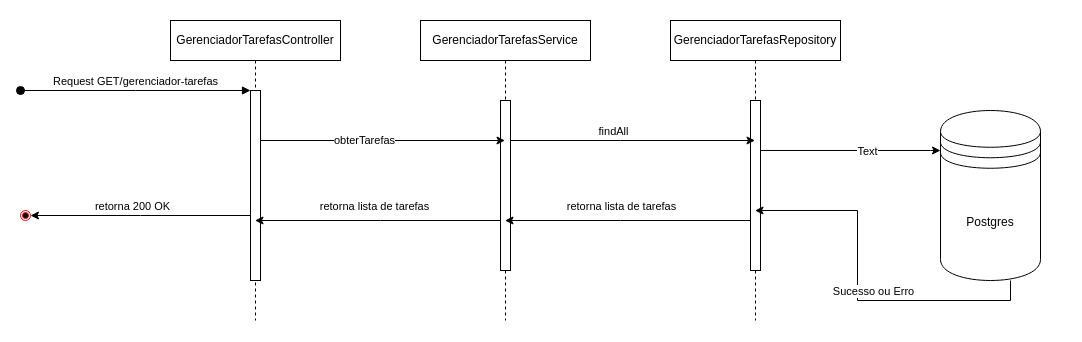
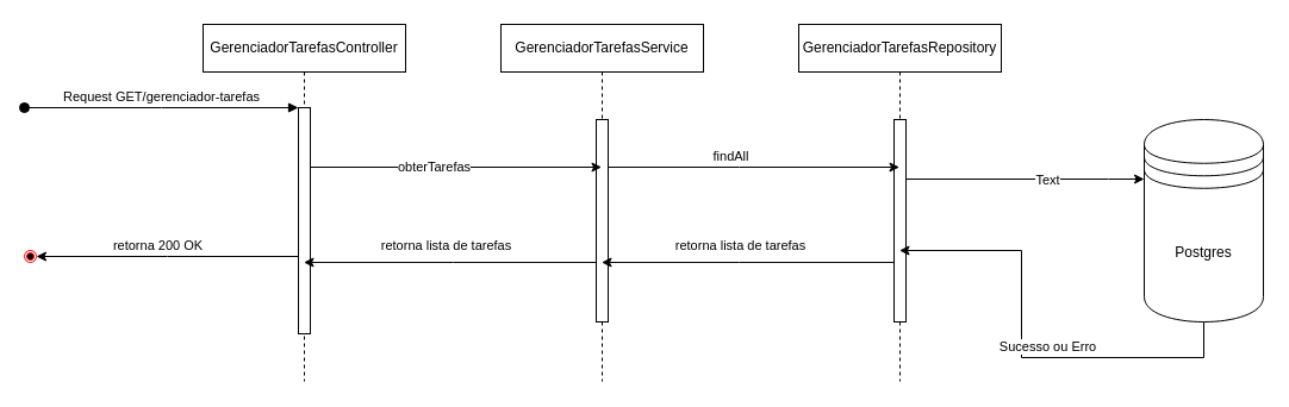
  <mxCell id="0" />
  <mxCell id="1" parent="0" />
  <mxCell id="2" value="GerenciadorTarefasController" style="shape=umlLifeline;perimeter=lifelinePerimeter;whiteSpace=wrap;html=1;container=0;dropTarget=0;collapsible=0;recursiveResize=0;outlineConnect=0;portConstraint=eastwest;newEdgeStyle={&quot;edgeStyle&quot;:&quot;elbowEdgeStyle&quot;,&quot;elbow&quot;:&quot;vertical&quot;,&quot;curved&quot;:0,&quot;rounded&quot;:0};" vertex="1" parent="1"><mxGeometry x="170" y="20" width="170" height="300" as="geometry" /></mxCell>
  <mxCell id="3" value="" style="html=1;points=[];perimeter=orthogonalPerimeter;outlineConnect=0;targetShapes=umlLifeline;portConstraint=eastwest;newEdgeStyle={&quot;edgeStyle&quot;:&quot;elbowEdgeStyle&quot;,&quot;elbow&quot;:&quot;vertical&quot;,&quot;curved&quot;:0,&quot;rounded&quot;:0};" vertex="1" parent="2"><mxGeometry x="80" y="70" width="10" height="190" as="geometry" /></mxCell>
  <mxCell id="4" value="Request GET/gerenciador-tarefas" style="html=1;verticalAlign=bottom;startArrow=oval;endArrow=block;startSize=8;edgeStyle=elbowEdgeStyle;elbow=vertical;curved=0;rounded=0;" edge="1" parent="2" target="3"><mxGeometry relative="1" as="geometry"><mxPoint x="-150" y="70" as="sourcePoint" /></mxGeometry></mxCell>
  <mxCell id="5" value="GerenciadorTarefasService" style="shape=umlLifeline;perimeter=lifelinePerimeter;whiteSpace=wrap;html=1;container=0;dropTarget=0;collapsible=0;recursiveResize=0;outlineConnect=0;portConstraint=eastwest;newEdgeStyle={&quot;edgeStyle&quot;:&quot;elbowEdgeStyle&quot;,&quot;elbow&quot;:&quot;vertical&quot;,&quot;curved&quot;:0,&quot;rounded&quot;:0};" vertex="1" parent="1"><mxGeometry x="420" y="20" width="170" height="300" as="geometry" /></mxCell>
  <mxCell id="6" value="" style="html=1;points=[];perimeter=orthogonalPerimeter;outlineConnect=0;targetShapes=umlLifeline;portConstraint=eastwest;newEdgeStyle={&quot;edgeStyle&quot;:&quot;elbowEdgeStyle&quot;,&quot;elbow&quot;:&quot;vertical&quot;,&quot;curved&quot;:0,&quot;rounded&quot;:0};" vertex="1" parent="5"><mxGeometry x="80" y="80" width="10" height="170" as="geometry" /></mxCell>
  <mxCell id="7" value="GerenciadorTarefasRepository" style="shape=umlLifeline;perimeter=lifelinePerimeter;whiteSpace=wrap;html=1;container=0;dropTarget=0;collapsible=0;recursiveResize=0;outlineConnect=0;portConstraint=eastwest;newEdgeStyle={&quot;edgeStyle&quot;:&quot;elbowEdgeStyle&quot;,&quot;elbow&quot;:&quot;vertical&quot;,&quot;curved&quot;:0,&quot;rounded&quot;:0};" vertex="1" parent="1"><mxGeometry x="670" y="20" width="170" height="300" as="geometry" /></mxCell>
  <mxCell id="8" value="" style="html=1;points=[];perimeter=orthogonalPerimeter;outlineConnect=0;targetShapes=umlLifeline;portConstraint=eastwest;newEdgeStyle={&quot;edgeStyle&quot;:&quot;elbowEdgeStyle&quot;,&quot;elbow&quot;:&quot;vertical&quot;,&quot;curved&quot;:0,&quot;rounded&quot;:0};" vertex="1" parent="7"><mxGeometry x="80" y="80" width="10" height="170" as="geometry" /></mxCell>
  <mxCell id="9" style="edgeStyle=orthogonalEdgeStyle;rounded=0;orthogonalLoop=1;jettySize=auto;html=1;" edge="1" parent="1" source="11" target="7"><mxGeometry relative="1" as="geometry"><Array as="points"><mxPoint x="1010" y="300" /><mxPoint x="857" y="300" /><mxPoint x="857" y="210" /></Array></mxGeometry></mxCell>
  <mxCell id="10" value="Sucesso ou Erro" style="edgeLabel;html=1;align=center;verticalAlign=middle;resizable=0;points=[];" vertex="1" connectable="0" parent="9"><mxGeometry x="-0.137" relative="1" as="geometry"><mxPoint y="-10" as="offset" /></mxGeometry></mxCell>
- <mxCell id="11" value="Postgres" style="shape=datastore;whiteSpace=wrap;html=1;" vertex="1" parent="1"><mxGeometry x="940" y="110" width="100" height="170" as="geometry" /></mxCell>
+ <mxCell id="11" value="Postgres" style="shape=datastore;whiteSpace=wrap;html=1;" vertex="1" parent="1"><mxGeometry x="960" y="100" width="100" height="170" as="geometry" /></mxCell>
  <mxCell id="12" style="edgeStyle=elbowEdgeStyle;rounded=0;orthogonalLoop=1;jettySize=auto;html=1;elbow=vertical;curved=0;" edge="1" parent="1" source="3" target="5"><mxGeometry relative="1" as="geometry"><Array as="points"><mxPoint x="390" y="140" /></Array></mxGeometry></mxCell>
  <mxCell id="13" value="obterTarefas" style="edgeLabel;html=1;align=center;verticalAlign=middle;resizable=0;points=[];" vertex="1" connectable="0" parent="12"><mxGeometry x="-0.156" y="1" relative="1" as="geometry"><mxPoint as="offset" /></mxGeometry></mxCell>
  <mxCell id="14" style="edgeStyle=elbowEdgeStyle;rounded=0;orthogonalLoop=1;jettySize=auto;html=1;elbow=vertical;curved=0;" edge="1" parent="1" source="6" target="7"><mxGeometry relative="1" as="geometry"><Array as="points"><mxPoint x="620" y="140" /></Array></mxGeometry></mxCell>
  <mxCell id="15" value="findAll" style="edgeLabel;html=1;align=center;verticalAlign=middle;resizable=0;points=[];" vertex="1" connectable="0" parent="14"><mxGeometry x="-0.164" y="1" relative="1" as="geometry"><mxPoint y="-9" as="offset" /></mxGeometry></mxCell>
  <mxCell id="16" style="edgeStyle=elbowEdgeStyle;rounded=0;orthogonalLoop=1;jettySize=auto;html=1;elbow=vertical;curved=0;" edge="1" parent="1" source="8" target="11"><mxGeometry relative="1" as="geometry"><Array as="points"><mxPoint x="930" y="150" /><mxPoint x="900" y="150" /></Array></mxGeometry></mxCell>
  <mxCell id="17" value="Text" style="edgeLabel;html=1;align=center;verticalAlign=middle;resizable=0;points=[];" vertex="1" connectable="0" parent="16"><mxGeometry x="0.178" relative="1" as="geometry"><mxPoint as="offset" /></mxGeometry></mxCell>
  <mxCell id="18" style="edgeStyle=elbowEdgeStyle;rounded=0;orthogonalLoop=1;jettySize=auto;html=1;elbow=vertical;curved=0;" edge="1" parent="1" source="8" target="5"><mxGeometry relative="1" as="geometry"><Array as="points"><mxPoint x="620" y="220" /></Array></mxGeometry></mxCell>
  <mxCell id="19" value="retorna lista de tarefas" style="edgeLabel;html=1;align=center;verticalAlign=middle;resizable=0;points=[];" vertex="1" connectable="0" parent="18"><mxGeometry x="0.091" y="1" relative="1" as="geometry"><mxPoint x="4" y="-16" as="offset" /></mxGeometry></mxCell>
  <mxCell id="20" style="edgeStyle=elbowEdgeStyle;rounded=0;orthogonalLoop=1;jettySize=auto;html=1;elbow=vertical;curved=0;" edge="1" parent="1" source="6" target="2"><mxGeometry relative="1" as="geometry"><Array as="points"><mxPoint x="380" y="220" /></Array></mxGeometry></mxCell>
  <mxCell id="21" value="retorna lista de tarefas" style="edgeLabel;html=1;align=center;verticalAlign=middle;resizable=0;points=[];" vertex="1" connectable="0" parent="20"><mxGeometry x="0.277" y="-2" relative="1" as="geometry"><mxPoint x="30" y="-13" as="offset" /></mxGeometry></mxCell>
  <mxCell id="22" value="" style="ellipse;html=1;shape=endState;fillColor=#000000;strokeColor=#ff0000;" vertex="1" parent="1"><mxGeometry x="20" y="210" width="10" height="10" as="geometry" /></mxCell>
  <mxCell id="23" style="edgeStyle=elbowEdgeStyle;rounded=0;orthogonalLoop=1;jettySize=auto;html=1;elbow=vertical;curved=0;entryX=1;entryY=0.5;entryDx=0;entryDy=0;" edge="1" parent="1" source="3" target="22"><mxGeometry relative="1" as="geometry" /></mxCell>
  <mxCell id="24" value="retorna 200 OK" style="edgeLabel;html=1;align=center;verticalAlign=middle;resizable=0;points=[];" vertex="1" connectable="0" parent="23"><mxGeometry x="0.575" y="-1" relative="1" as="geometry"><mxPoint x="54" y="-9" as="offset" /></mxGeometry></mxCell>
